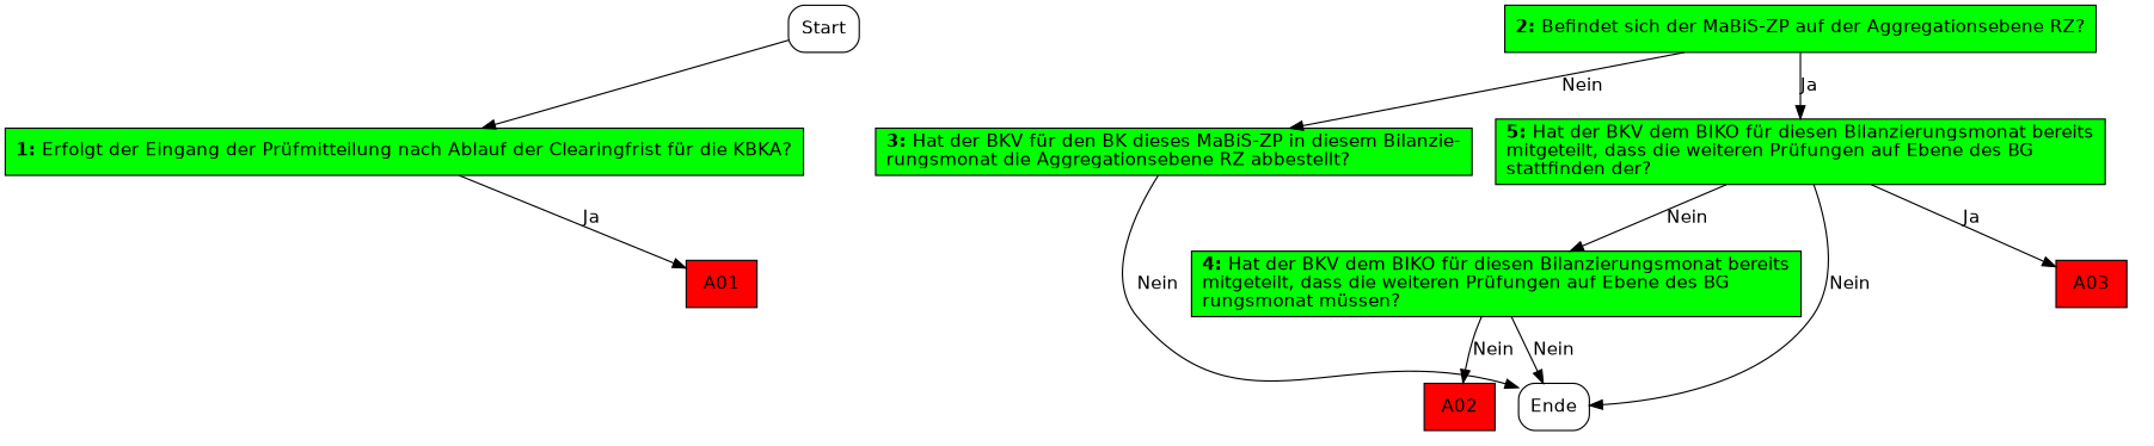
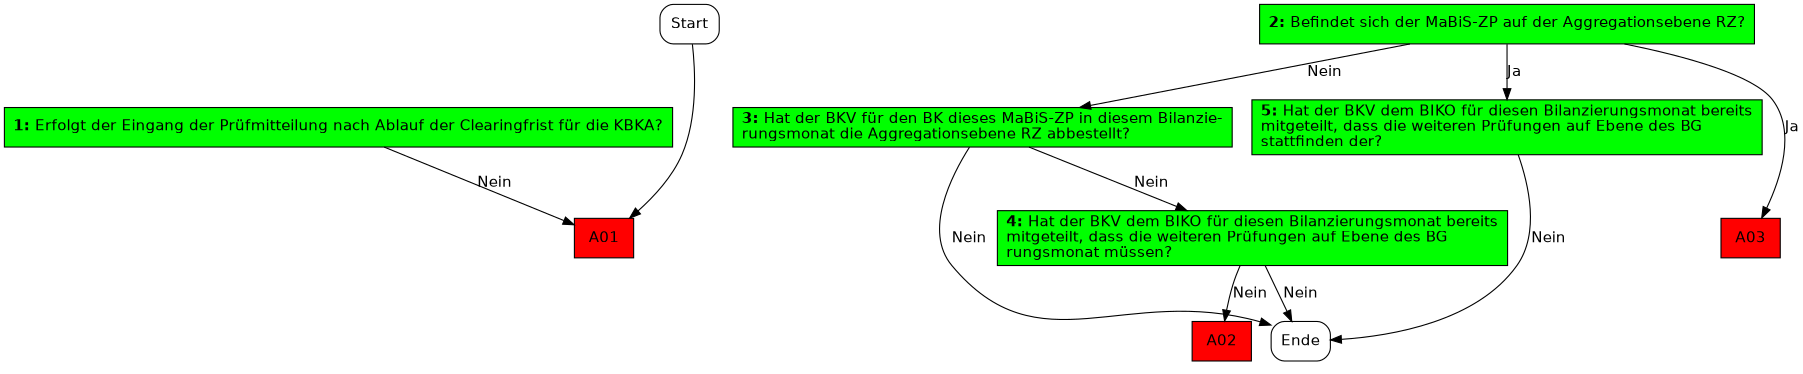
  digraph {
    fontname="DejaVu Sans"
    node [fontname="DejaVu Sans" shape=box style=filled fillcolor=green]
    edge [fontname="DejaVu Sans"]
    n1 [label=Start style=rounded fillcolor=""]
    n2 [label=<<B>1: </B>Erfolgt der Eingang der Prüfmitteilung nach Ablauf der Clearingfrist für die KBKA?<BR align="left"/>>]
    n3 [fillcolor=red label=<A01<BR align="left"/>>]
    n4 [label=<<B>2: </B>Befindet sich der MaBiS-ZP auf der Aggregationsebene RZ?<BR align="left"/>>]
    n5 [label=<<B>3: </B>Hat der BKV für den BK dieses MaBiS-ZP in diesem Bilanzie-<BR align="left"/>rungsmonat die Aggregationsebene RZ abbestellt?<BR align="left"/>>]
    n6 [label=<<B>5: </B>Hat der BKV dem BIKO für diesen Bilanzierungsmonat bereits<BR align="left"/>mitgeteilt, dass die weiteren Prüfungen auf Ebene des BG<BR align="left"/>stattfinden der?<BR align="left"/>>]
    n7 [label=Ende style=rounded fillcolor=""]
    n8 [label=<<B>4: </B>Hat der BKV dem BIKO für diesen Bilanzierungsmonat bereits<BR align="left"/>mitgeteilt, dass die weiteren Prüfungen auf Ebene des BG<BR align="left"/>rungsmonat müssen?<BR align="left"/>>]
    n9 [fillcolor=red label=<A03<BR align="left"/>>]
    n10 [fillcolor=red label=<A02<BR align="left"/>>]
-   n1 -> n2
-   n2 -> n3 [label=Ja]
+   n1 -> n3
+   n2 -> n3 [label=Nein]
    n4 -> n5 [label=Nein]
    n4 -> n6 [label=Ja]
    n5 -> n7 [label=Nein]
-   n6 -> n8 [label=Nein]
+   n5 -> n8 [label=Nein]
    n6 -> n7 [label=Nein]
-   n6 -> n9 [label=Ja]
+   n4 -> n9 [label=Ja]
    n8 -> n7 [label=Nein]
    n8 -> n10 [label=Nein]
  }
